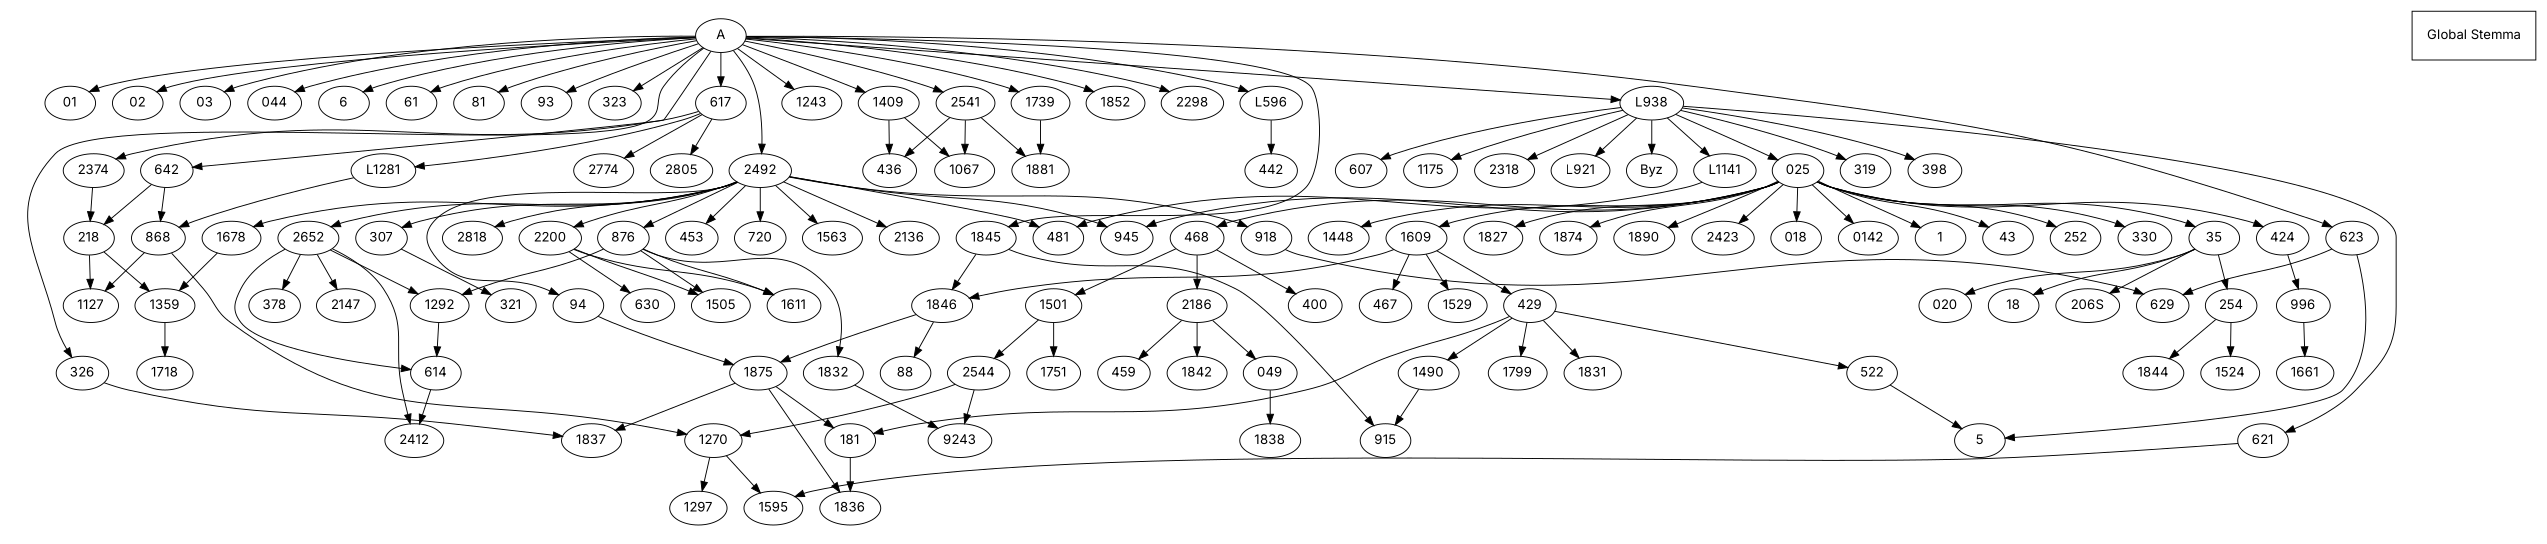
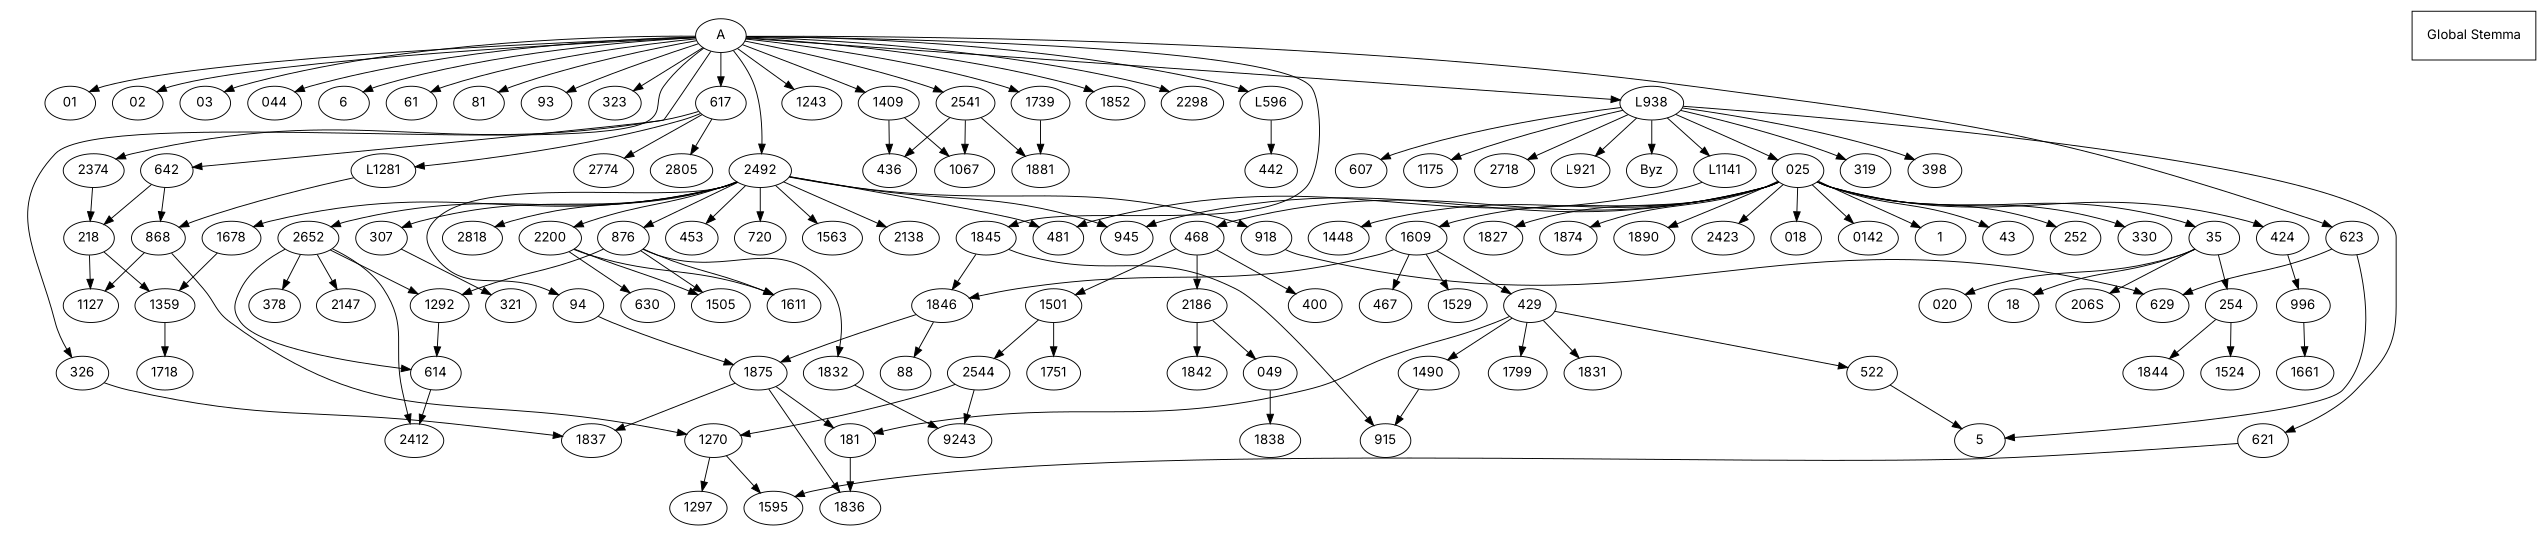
  digraph {
    fontname=Inter
    node [fontname=Inter shape=ellipse]
    edge [fontname=Inter]
    n1 [label=A]
    n2 [label=01]
    n3 [label=02]
    n4 [label=03]
    n5 [label=044]
    n6 [label=6]
    n7 [label=61]
    n8 [label=81]
    n9 [label=93]
    n10 [label=323]
    n11 [label=326]
    n12 [label=617]
    n13 [label=623]
    n14 [label=642]
    n15 [label=1243]
    n16 [label=1409]
    n17 [label=1739]
    n18 [label=1845]
    n19 [label=1852]
    n20 [label=2298]
    n21 [label=2492]
    n22 [label=2541]
    n23 [label=L596]
    n24 [label=L938]
    n25 [label=Byz]
    n26 [label=018]
    n27 [label=020]
    n28 [label=025]
    n29 [label=0142]
    n30 [label=1]
    n31 [label=35]
    n32 [label=43]
    n33 [label=252]
    n34 [label=330]
    n35 [label=424]
    n36 [label=468]
    n37 [label=945]
    n38 [label=1448]
    n39 [label=1609]
    n40 [label=1827]
    n41 [label=1874]
    n42 [label=1890]
    n43 [label=2423]
    n44 [label=049]
    n45 [label=1838]
    n46 [label=5]
    n47 [label=18]
    n48 [label="206S"]
    n49 [label=254]
    n50 [label=88]
    n51 [label=94]
    n52 [label=1875]
    n53 [label=181]
    n54 [label=1836]
    n55 [label=218]
    n56 [label=1127]
    n57 [label=1359]
    n58 [label=1524]
    n59 [label=1844]
    n60 [label=307]
    n61 [label=321]
    n62 [label=319]
    n63 [label=1837]
    n64 [label=378]
    n65 [label=398]
    n66 [label=400]
    n67 [label=996]
    n68 [label=429]
    n69 [label=522]
    n70 [label=1490]
    n71 [label=1799]
    n72 [label=1831]
    n73 [label=481]
    n74 [label=436]
    n75 [label=442]
    n76 [label=453]
-   n77 [label=459]
    n78 [label=467]
    n79 [label=1501]
    n80 [label=2186]
    n81 [label=607]
    n82 [label=614]
    n83 [label=2412]
    n84 [label=2374]
    n85 [label=2774]
    n86 [label=2805]
    n87 [label=L1281]
    n88 [label=621]
    n89 [label=1595]
    n90 [label=629]
    n91 [label=630]
    n92 [label=868]
    n93 [label=720]
    n94 [label=1270]
    n95 [label=876]
    n96 [label=1292]
    n97 [label=1505]
    n98 [label=1611]
    n99 [label=1832]
    n100 [label=915]
    n101 [label=918]
    n102 [label=1661]
    n103 [label=1067]
    n104 [label=1175]
    n105 [label=1297]
    n106 [label=1718]
    n107 [label=1751]
    n108 [label=2544]
    n109 [label=1563]
    n110 [label=1529]
    n111 [label=1846]
    n112 [label=1678]
    n113 [label=1881]
    n114 [label=9243]
    n115 [label=1842]
-   n116 [label=2136]
+   n116 [label=2138]
    n117 [label=2147]
    n118 [label=2200]
    n119 [label=2652]
    n120 [label=2818]
-   n121 [label=2318]
+   n121 [label=2718]
    n122 [label=L921]
    n123 [label=L1141]
    n124 [label="Global Stemma" shape=plaintext]
    subgraph cluster_1 {
      style=invis
      n1
      n2
      n3
      n4
      n5
      n6
      n7
      n8
      n9
      n10
      n11
      n12
      n13
      n14
      n15
      n16
      n17
      n18
      n19
      n20
      n21
      n22
      n23
      n24
      n25
      n26
      n27
      n28
      n29
      n30
      n31
      n32
      n33
      n34
      n35
      n36
      n37
      n38
      n39
      n40
      n41
      n42
      n43
      n44
      n45
      n46
      n47
      n48
      n49
      n50
      n51
      n52
      n53
      n54
      n55
      n56
      n57
      n58
      n59
      n60
      n61
      n62
      n63
      n64
      n65
      n66
      n67
      n68
      n69
      n70
      n71
      n72
      n73
      n74
      n75
      n76
-     n77
      n78
      n79
      n80
      n81
      n82
      n83
      n84
      n85
      n86
      n87
      n88
      n89
      n90
      n91
      n92
      n93
      n94
      n95
      n96
      n97
      n98
      n99
      n100
      n101
      n102
      n103
      n104
      n105
      n106
      n107
      n108
      n109
      n110
      n111
      n112
      n113
      n114
      n115
      n116
      n117
      n118
      n119
      n120
      n121
      n122
      n123
    }
    subgraph cluster_2 {
      n124
    }
    n1 -> n2
    n1 -> n3
    n1 -> n4
    n1 -> n5
    n1 -> n6
    n1 -> n7
    n1 -> n8
    n1 -> n9
    n1 -> n10
    n1 -> n11
    n1 -> n12
    n1 -> n13
    n1 -> n14
    n1 -> n15
    n1 -> n16
    n1 -> n17
    n1 -> n18
    n1 -> n19
    n1 -> n20
    n1 -> n21
    n1 -> n22
    n1 -> n23
    n1 -> n24
    n11 -> n63
    n12 -> n84
    n12 -> n85
    n12 -> n86
    n12 -> n87
    n13 -> n46
    n13 -> n90
    n14 -> n55
    n14 -> n92
    n16 -> n74
    n16 -> n103
    n17 -> n113
    n18 -> n100
    n18 -> n111
    n21 -> n37
    n21 -> n51
    n21 -> n60
    n21 -> n73
    n21 -> n76
    n21 -> n93
    n21 -> n95
    n21 -> n101
    n21 -> n109
    n21 -> n112
    n21 -> n116
    n21 -> n118
    n21 -> n119
    n21 -> n120
    n22 -> n74
    n22 -> n103
    n22 -> n113
    n23 -> n75
    n24 -> n25
    n24 -> n28
    n24 -> n62
    n24 -> n65
    n24 -> n81
    n24 -> n88
    n24 -> n104
    n24 -> n121
    n24 -> n122
    n24 -> n123
    n28 -> n26
    n28 -> n29
    n28 -> n30
    n28 -> n31
    n28 -> n32
    n28 -> n33
    n28 -> n34
    n28 -> n35
    n28 -> n36
    n28 -> n37
    n28 -> n38
    n28 -> n39
    n28 -> n40
    n28 -> n41
    n28 -> n42
    n28 -> n43
    n31 -> n27
    n31 -> n47
    n31 -> n48
    n31 -> n49
    n35 -> n67
    n36 -> n66
    n36 -> n79
    n36 -> n80
    n39 -> n68
    n39 -> n78
    n39 -> n110
    n39 -> n111
    n44 -> n45
    n49 -> n58
    n49 -> n59
    n51 -> n52
    n52 -> n53
    n52 -> n54
    n52 -> n63
    n53 -> n54
    n55 -> n56
    n55 -> n57
    n57 -> n106
    n60 -> n61
    n67 -> n102
    n68 -> n53
    n68 -> n69
    n68 -> n70
    n68 -> n71
    n68 -> n72
    n69 -> n46
    n70 -> n100
    n79 -> n107
    n79 -> n108
    n80 -> n44
-   n80 -> n77
    n80 -> n115
    n82 -> n83
    n84 -> n55
    n87 -> n92
    n88 -> n89
    n92 -> n56
    n92 -> n94
    n94 -> n89
    n94 -> n105
    n95 -> n96
    n95 -> n97
    n95 -> n98
    n95 -> n99
    n96 -> n82
    n99 -> n114
    n101 -> n90
    n108 -> n94
    n108 -> n114
    n111 -> n50
    n111 -> n52
    n112 -> n57
    n118 -> n91
    n118 -> n97
    n118 -> n98
    n119 -> n64
    n119 -> n82
    n119 -> n83
    n119 -> n96
    n119 -> n117
    n123 -> n73
  }
